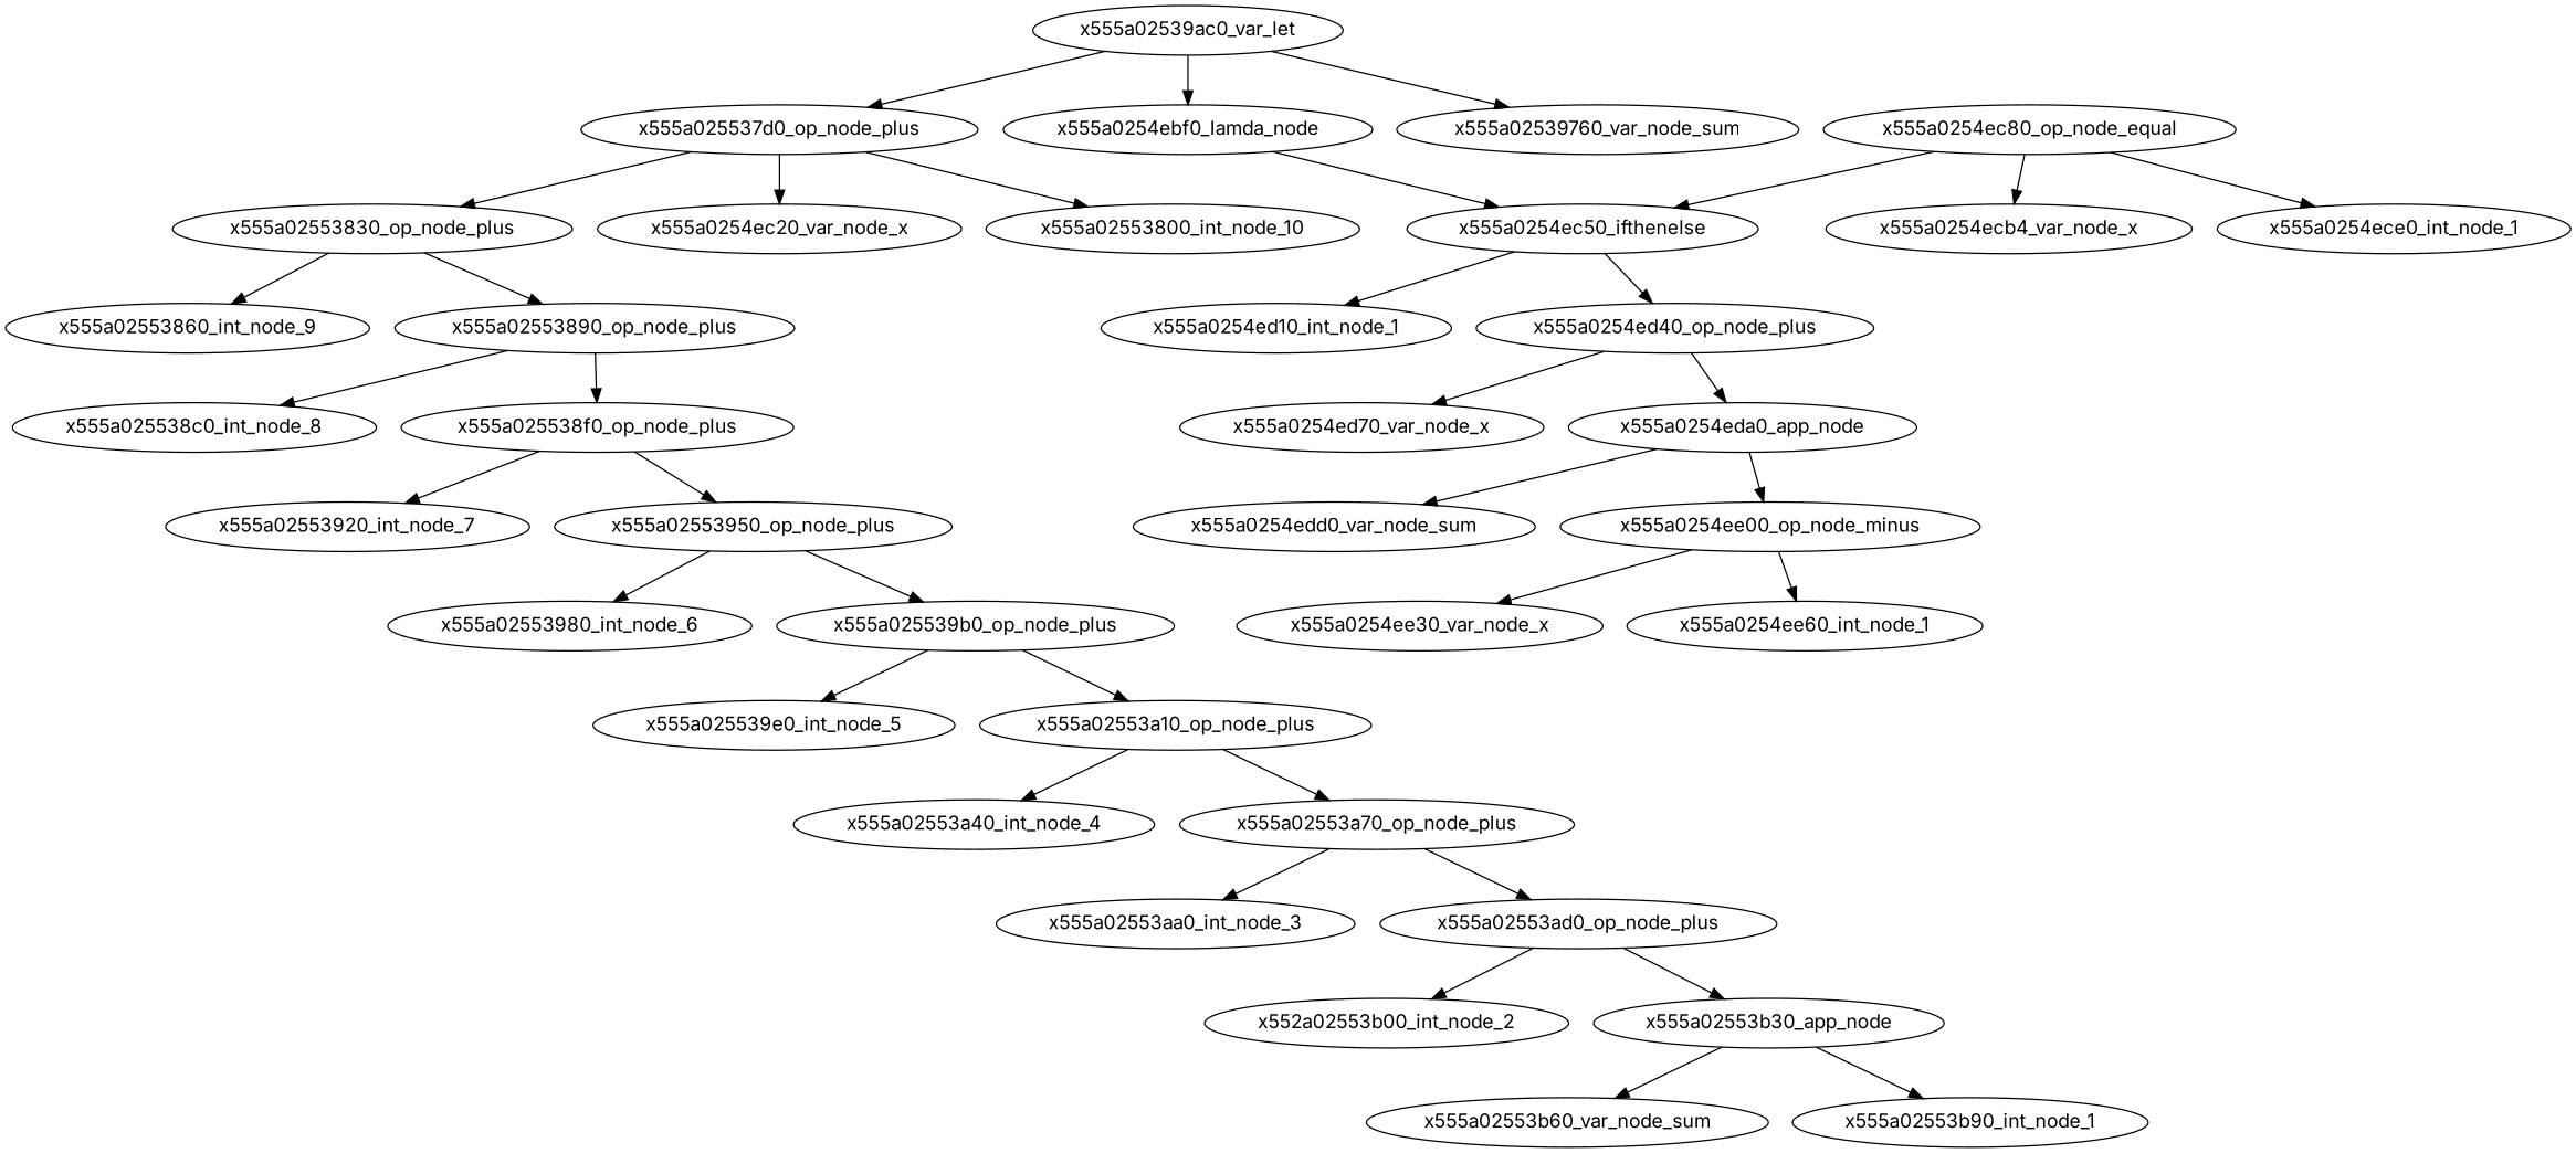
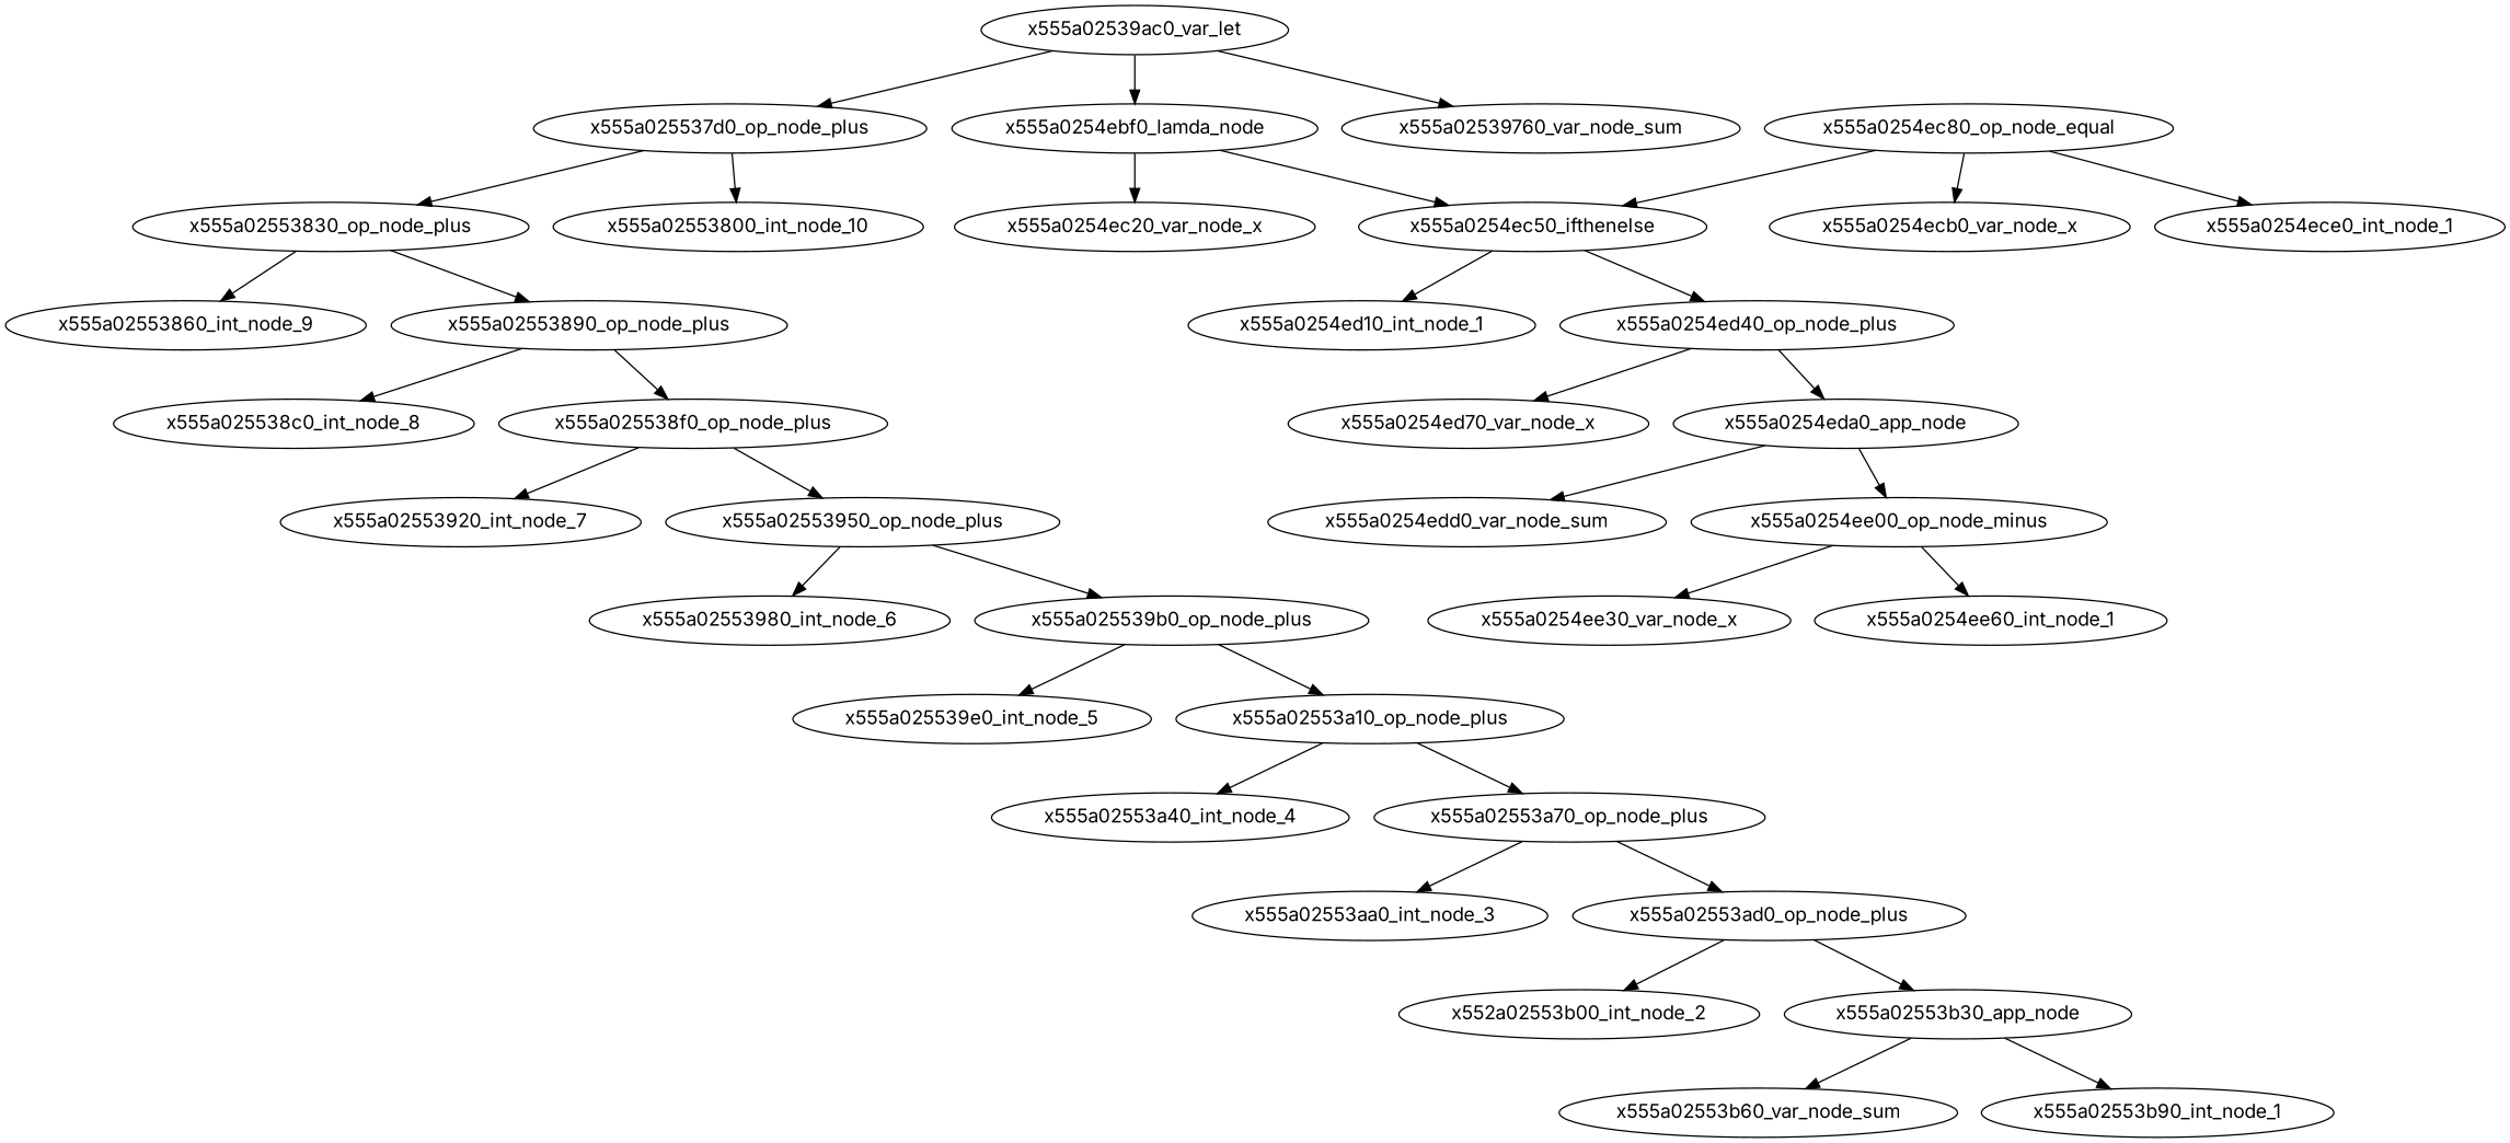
  digraph {
    fontname=Inter
    node [fontname=Inter]
    edge [fontname=Inter]
    x555a02539ac0_var_let
    x555a02539760_var_node_sum
    x555a0254ebf0_lamda_node
    x555a025537d0_op_node_plus
    x555a0254ec20_var_node_x
    x555a0254ec50_ifthenelse
    x555a02553800_int_node_10
    x555a02553830_op_node_plus
    x555a0254ed10_int_node_1
    x555a0254ed40_op_node_plus
    x555a0254ec80_op_node_equal
-   x555a0254ecb0_var_node_x [label=x555a0254ecb4_var_node_x]
+   x555a0254ecb0_var_node_x
    x555a0254ece0_int_node_1
    x555a0254ed70_var_node_x
    x555a0254eda0_app_node
    x555a0254edd0_var_node_sum
    x555a0254ee00_op_node_minus
    x555a0254ee30_var_node_x
    x555a0254ee60_int_node_1
    x555a02553860_int_node_9
    x555a02553890_op_node_plus
    x555a025538c0_int_node_8
    x555a025538f0_op_node_plus
    x555a02553920_int_node_7
    x555a02553950_op_node_plus
    x555a02553980_int_node_6
    x555a025539b0_op_node_plus
    x555a025539e0_int_node_5
    x555a02553a10_op_node_plus
    x555a02553a40_int_node_4
    x555a02553a70_op_node_plus
    x555a02553aa0_int_node_3
    x555a02553ad0_op_node_plus
    n34 [label=x552a02553b00_int_node_2]
    x555a02553b30_app_node
    x555a02553b60_var_node_sum
    x555a02553b90_int_node_1
    x555a02539ac0_var_let -> x555a02539760_var_node_sum
    x555a02539ac0_var_let -> x555a0254ebf0_lamda_node
    x555a02539ac0_var_let -> x555a025537d0_op_node_plus
-   x555a025537d0_op_node_plus -> x555a0254ec20_var_node_x
+   x555a0254ebf0_lamda_node -> x555a0254ec20_var_node_x
    x555a0254ebf0_lamda_node -> x555a0254ec50_ifthenelse
    x555a025537d0_op_node_plus -> x555a02553800_int_node_10
    x555a025537d0_op_node_plus -> x555a02553830_op_node_plus
    x555a0254ec50_ifthenelse -> x555a0254ed10_int_node_1
    x555a0254ec50_ifthenelse -> x555a0254ed40_op_node_plus
    x555a02553830_op_node_plus -> x555a02553860_int_node_9
    x555a02553830_op_node_plus -> x555a02553890_op_node_plus
    x555a0254ed40_op_node_plus -> x555a0254ed70_var_node_x
    x555a0254ed40_op_node_plus -> x555a0254eda0_app_node
    x555a0254ec80_op_node_equal -> x555a0254ec50_ifthenelse
    x555a0254ec80_op_node_equal -> x555a0254ecb0_var_node_x
    x555a0254ec80_op_node_equal -> x555a0254ece0_int_node_1
    x555a0254eda0_app_node -> x555a0254edd0_var_node_sum
    x555a0254eda0_app_node -> x555a0254ee00_op_node_minus
    x555a0254ee00_op_node_minus -> x555a0254ee30_var_node_x
    x555a0254ee00_op_node_minus -> x555a0254ee60_int_node_1
    x555a02553890_op_node_plus -> x555a025538c0_int_node_8
    x555a02553890_op_node_plus -> x555a025538f0_op_node_plus
    x555a025538f0_op_node_plus -> x555a02553920_int_node_7
    x555a025538f0_op_node_plus -> x555a02553950_op_node_plus
    x555a02553950_op_node_plus -> x555a02553980_int_node_6
    x555a02553950_op_node_plus -> x555a025539b0_op_node_plus
    x555a025539b0_op_node_plus -> x555a025539e0_int_node_5
    x555a025539b0_op_node_plus -> x555a02553a10_op_node_plus
    x555a02553a10_op_node_plus -> x555a02553a40_int_node_4
    x555a02553a10_op_node_plus -> x555a02553a70_op_node_plus
    x555a02553a70_op_node_plus -> x555a02553aa0_int_node_3
    x555a02553a70_op_node_plus -> x555a02553ad0_op_node_plus
    x555a02553ad0_op_node_plus -> n34
    x555a02553ad0_op_node_plus -> x555a02553b30_app_node
    x555a02553b30_app_node -> x555a02553b60_var_node_sum
    x555a02553b30_app_node -> x555a02553b90_int_node_1
  }
